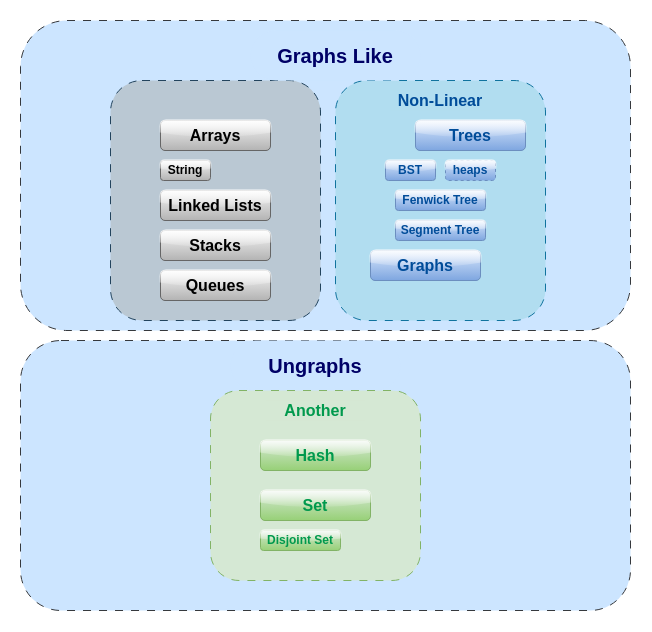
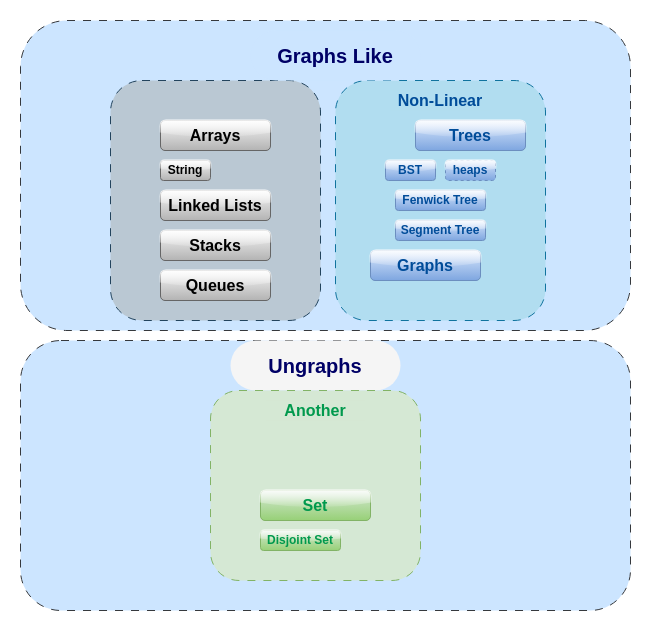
  <mxCell id="0" />
  <mxCell id="1" parent="0" />
  <mxCell id="2" value="" style="rounded=1;whiteSpace=wrap;html=1;fillColor=#cce5ff;dashed=1;dashPattern=8 8;strokeColor=#36393d;glass=0;" vertex="1" parent="1"><mxGeometry x="20" y="340" width="610" height="270" as="geometry" /></mxCell>
  <mxCell id="3" value="" style="rounded=1;whiteSpace=wrap;html=1;fillColor=#cce5ff;dashed=1;dashPattern=8 8;strokeColor=#36393d;glass=0;" parent="1" vertex="1"><mxGeometry x="20" y="20" width="610" height="310" as="geometry" /></mxCell>
- <mxCell id="4" value="&lt;b&gt;&lt;font color=&quot;#000066&quot; style=&quot;font-size: 20px;&quot;&gt;Ungraphs&lt;/font&gt;&lt;/b&gt;" style="rounded=1;whiteSpace=wrap;html=1;fillColor=#cce5ff;strokeColor=none;glass=0;shadow=0;perimeterSpacing=4;direction=east;rotation=0;arcSize=50;" parent="1" vertex="1"><mxGeometry x="230" y="340" width="170" height="50" as="geometry" /></mxCell>
+ <mxCell id="4" value="&lt;b&gt;&lt;font color=&quot;#000066&quot; style=&quot;font-size: 20px;&quot;&gt;Ungraphs&lt;/font&gt;&lt;/b&gt;" style="rounded=1;whiteSpace=wrap;html=1;fillColor=#f5f5f5;strokeColor=none;glass=0;shadow=0;perimeterSpacing=4;direction=east;rotation=0;arcSize=50;" parent="1" vertex="1"><mxGeometry x="230" y="340" width="170" height="50" as="geometry" /></mxCell>
  <mxCell id="5" value="" style="rounded=1;whiteSpace=wrap;html=1;fillColor=#b1ddf0;dashed=1;dashPattern=8 8;strokeColor=#10739e;" parent="1" vertex="1"><mxGeometry x="335" y="80" width="210" height="240" as="geometry" /></mxCell>
  <mxCell id="6" value="&lt;font color=&quot;#004c99&quot; style=&quot;font-size: 16px;&quot;&gt;&lt;b style=&quot;&quot;&gt;Trees&lt;/b&gt;&lt;/font&gt;" style="rounded=1;whiteSpace=wrap;html=1;fillColor=#dae8fc;gradientColor=#7ea6e0;strokeColor=#6c8ebf;glass=1;" parent="1" vertex="1"><mxGeometry x="415" y="120" width="110" height="30" as="geometry" /></mxCell>
  <mxCell id="7" value="&lt;font color=&quot;#004c99&quot; style=&quot;font-size: 16px;&quot;&gt;&lt;b style=&quot;&quot;&gt;Graphs&lt;/b&gt;&lt;/font&gt;" style="rounded=1;whiteSpace=wrap;html=1;fillColor=#dae8fc;gradientColor=#7ea6e0;strokeColor=#6c8ebf;glass=1;" parent="1" vertex="1"><mxGeometry x="370" y="250" width="110" height="30" as="geometry" /></mxCell>
  <mxCell id="8" value="&lt;font color=&quot;#004c99&quot; style=&quot;font-size: 16px;&quot;&gt;&lt;b style=&quot;&quot;&gt;Non-Linear&lt;/b&gt;&lt;/font&gt;" style="rounded=0;whiteSpace=wrap;html=1;glass=0;fillColor=#b1ddf0;strokeColor=none;" parent="1" vertex="1"><mxGeometry x="390" y="90" width="100" height="20" as="geometry" /></mxCell>
  <mxCell id="9" value="&lt;font color=&quot;#004c99&quot;&gt;&lt;b&gt;BST&lt;/b&gt;&lt;/font&gt;" style="rounded=1;whiteSpace=wrap;html=1;fillColor=#dae8fc;gradientColor=#7ea6e0;strokeColor=#6c8ebf;glass=1;" parent="1" vertex="1"><mxGeometry x="385" y="160" width="50" height="20" as="geometry" /></mxCell>
  <mxCell id="10" value="&lt;font color=&quot;#004c99&quot;&gt;&lt;b&gt;heaps&lt;/b&gt;&lt;/font&gt;" style="rounded=1;whiteSpace=wrap;html=1;fillColor=#dae8fc;gradientColor=#7ea6e0;strokeColor=#6c8ebf;glass=1;dashed=1;" parent="1" vertex="1"><mxGeometry x="445" y="160" width="50" height="20" as="geometry" /></mxCell>
  <mxCell id="11" value="&lt;font color=&quot;#004c99&quot;&gt;&lt;b&gt;Fenwick Tree&lt;/b&gt;&lt;/font&gt;" style="rounded=1;whiteSpace=wrap;html=1;fillColor=#dae8fc;gradientColor=#7ea6e0;strokeColor=#6c8ebf;glass=1;" parent="1" vertex="1"><mxGeometry x="395" y="190" width="90" height="20" as="geometry" /></mxCell>
  <mxCell id="12" value="&lt;font color=&quot;#004c99&quot;&gt;&lt;b&gt;Segment Tree&lt;/b&gt;&lt;/font&gt;" style="rounded=1;whiteSpace=wrap;html=1;fillColor=#dae8fc;gradientColor=#7ea6e0;strokeColor=#6c8ebf;glass=1;" parent="1" vertex="1"><mxGeometry x="395" y="220" width="90" height="20" as="geometry" /></mxCell>
  <mxCell id="13" value="" style="rounded=1;whiteSpace=wrap;html=1;fillColor=#bac8d3;dashed=1;dashPattern=8 8;strokeColor=#23445d;glass=0;" parent="1" vertex="1"><mxGeometry x="110" y="80" width="210" height="240" as="geometry" /></mxCell>
  <mxCell id="14" value="&lt;font style=&quot;font-size: 16px;&quot;&gt;&lt;b&gt;Arrays&lt;/b&gt;&lt;/font&gt;" style="rounded=1;whiteSpace=wrap;html=1;fillColor=#f5f5f5;gradientColor=#b3b3b3;strokeColor=#666666;glass=1;" parent="1" vertex="1"><mxGeometry x="160" y="120" width="110" height="30" as="geometry" /></mxCell>
  <mxCell id="15" value="&lt;font style=&quot;font-size: 16px;&quot;&gt;&lt;b&gt;Linked Lists&lt;/b&gt;&lt;/font&gt;" style="rounded=1;whiteSpace=wrap;html=1;fillColor=#f5f5f5;gradientColor=#b3b3b3;strokeColor=#666666;glass=1;" parent="1" vertex="1"><mxGeometry x="160" y="190" width="110" height="30" as="geometry" /></mxCell>
  <mxCell id="16" value="&lt;font style=&quot;font-size: 16px;&quot;&gt;&lt;b&gt;Stacks&lt;/b&gt;&lt;/font&gt;" style="rounded=1;whiteSpace=wrap;html=1;fillColor=#f5f5f5;gradientColor=#b3b3b3;strokeColor=#666666;glass=1;" parent="1" vertex="1"><mxGeometry x="160" y="230" width="110" height="30" as="geometry" /></mxCell>
  <mxCell id="17" value="&lt;font style=&quot;font-size: 16px;&quot;&gt;&lt;b&gt;Queues&lt;/b&gt;&lt;/font&gt;" style="rounded=1;whiteSpace=wrap;html=1;fillColor=#f5f5f5;gradientColor=#b3b3b3;strokeColor=#666666;glass=1;" parent="1" vertex="1"><mxGeometry x="160" y="270" width="110" height="30" as="geometry" /></mxCell>
  <mxCell id="18" value="&lt;b&gt;&lt;font color=&quot;#000066&quot; style=&quot;font-size: 20px;&quot;&gt;Graphs Like&lt;/font&gt;&lt;/b&gt;" style="rounded=1;whiteSpace=wrap;html=1;fillColor=#cce5ff;strokeColor=none;glass=0;shadow=0;perimeterSpacing=4;direction=east;rotation=0;arcSize=50;" parent="1" vertex="1"><mxGeometry x="250" y="30" width="170" height="50" as="geometry" /></mxCell>
  <mxCell id="19" value="&lt;b style=&quot;&quot;&gt;String&lt;/b&gt;" style="rounded=1;whiteSpace=wrap;html=1;fillColor=#f5f5f5;gradientColor=#b3b3b3;strokeColor=#666666;glass=1;" vertex="1" parent="1"><mxGeometry x="160" y="160" width="50" height="20" as="geometry" /></mxCell>
  <mxCell id="20" value="" style="group" vertex="1" connectable="0" parent="1"><mxGeometry x="210" y="390" width="210" height="190" as="geometry" /></mxCell>
  <mxCell id="21" value="" style="rounded=1;whiteSpace=wrap;html=1;fillColor=#d5e8d4;dashed=1;dashPattern=8 8;strokeColor=#82b366;" parent="20" vertex="1"><mxGeometry width="210" height="190" as="geometry" /></mxCell>
- <mxCell id="22" value="&lt;font color=&quot;#00994d&quot; style=&quot;font-size: 16px;&quot;&gt;&lt;b style=&quot;&quot;&gt;Hash&lt;/b&gt;&lt;/font&gt;" style="rounded=1;whiteSpace=wrap;html=1;fillColor=#d5e8d4;strokeColor=#82b366;glass=1;gradientColor=#97d077;" parent="20" vertex="1"><mxGeometry x="50" y="50" width="110" height="30" as="geometry" /></mxCell>
  <mxCell id="23" value="&lt;font color=&quot;#00994d&quot; style=&quot;font-size: 16px;&quot;&gt;&lt;b style=&quot;&quot;&gt;Another&lt;/b&gt;&lt;/font&gt;" style="rounded=0;whiteSpace=wrap;html=1;glass=0;fillColor=#d5e8d4;strokeColor=none;" parent="20" vertex="1"><mxGeometry x="55" y="10" width="100" height="20" as="geometry" /></mxCell>
  <mxCell id="24" value="&lt;font color=&quot;#00994d&quot; style=&quot;font-size: 16px;&quot;&gt;&lt;b style=&quot;&quot;&gt;Set&lt;/b&gt;&lt;/font&gt;" style="rounded=1;whiteSpace=wrap;html=1;fillColor=#d5e8d4;gradientColor=#97d077;strokeColor=#82b366;glass=1;" parent="20" vertex="1"><mxGeometry x="50" y="100" width="110" height="30" as="geometry" /></mxCell>
  <mxCell id="25" value="&lt;font color=&quot;#00994d&quot;&gt;&lt;b&gt;Disjoint Set&lt;/b&gt;&lt;/font&gt;" style="rounded=1;whiteSpace=wrap;html=1;fillColor=#d5e8d4;gradientColor=#97d077;strokeColor=#82b366;glass=1;" parent="20" vertex="1"><mxGeometry x="50" y="140" width="80" height="20" as="geometry" /></mxCell>
